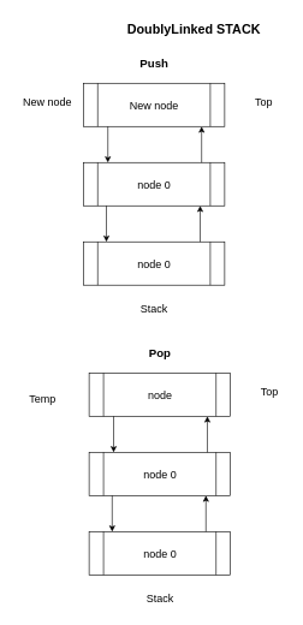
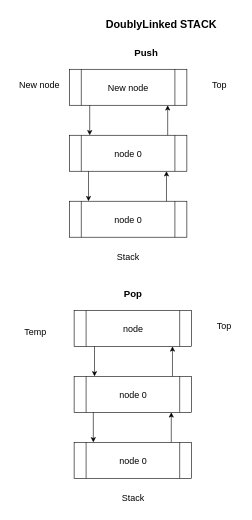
  <mxCell id="0" />
  <mxCell id="1" parent="0" />
  <mxCell id="2" value="DoublyLinked STACK" style="text;html=1;align=center;verticalAlign=middle;resizable=0;points=[];autosize=1;strokeColor=none;fillColor=none;fontSize=18;fontStyle=1" vertex="1" parent="1"><mxGeometry x="168" y="20" width="200" height="40" as="geometry" /></mxCell>
  <mxCell id="3" value="New node" style="shape=process;whiteSpace=wrap;html=1;backgroundOutline=1;fontSize=15;" vertex="1" parent="1"><mxGeometry x="115" y="115" width="196" height="60" as="geometry" /></mxCell>
  <mxCell id="4" value="node 0" style="shape=process;whiteSpace=wrap;html=1;backgroundOutline=1;fontSize=15;" vertex="1" parent="1"><mxGeometry x="115" y="225" width="196" height="60" as="geometry" /></mxCell>
  <mxCell id="5" value="node 0" style="shape=process;whiteSpace=wrap;html=1;backgroundOutline=1;fontSize=15;" vertex="1" parent="1"><mxGeometry x="115" y="335" width="196" height="60" as="geometry" /></mxCell>
  <mxCell id="6" value="" style="endArrow=classic;html=1;rounded=0;fontSize=15;" edge="1" parent="1"><mxGeometry width="50" height="50" relative="1" as="geometry"><mxPoint x="279" y="225" as="sourcePoint" /><mxPoint x="279" y="175" as="targetPoint" /></mxGeometry></mxCell>
  <mxCell id="7" value="" style="endArrow=classic;html=1;rounded=0;fontSize=15;" edge="1" parent="1"><mxGeometry width="50" height="50" relative="1" as="geometry"><mxPoint x="149" y="175" as="sourcePoint" /><mxPoint x="149" y="225" as="targetPoint" /></mxGeometry></mxCell>
  <mxCell id="8" value="" style="endArrow=classic;html=1;rounded=0;fontSize=15;" edge="1" parent="1"><mxGeometry width="50" height="50" relative="1" as="geometry"><mxPoint x="277" y="335" as="sourcePoint" /><mxPoint x="277" y="285" as="targetPoint" /></mxGeometry></mxCell>
  <mxCell id="9" value="" style="endArrow=classic;html=1;rounded=0;fontSize=15;" edge="1" parent="1"><mxGeometry width="50" height="50" relative="1" as="geometry"><mxPoint x="147" y="285" as="sourcePoint" /><mxPoint x="147" y="335" as="targetPoint" /></mxGeometry></mxCell>
  <mxCell id="10" value="Stack" style="text;html=1;align=center;verticalAlign=middle;resizable=0;points=[];autosize=1;strokeColor=none;fillColor=none;fontSize=15;" vertex="1" parent="1"><mxGeometry x="183" y="413" width="60" height="30" as="geometry" /></mxCell>
  <mxCell id="11" value="New node" style="text;html=1;align=center;verticalAlign=middle;resizable=0;points=[];autosize=1;strokeColor=none;fillColor=none;fontSize=15;" vertex="1" parent="1"><mxGeometry x="20" y="125" width="90" height="30" as="geometry" /></mxCell>
  <mxCell id="12" value="Top" style="text;html=1;align=center;verticalAlign=middle;resizable=0;points=[];autosize=1;strokeColor=none;fillColor=none;fontSize=15;" vertex="1" parent="1"><mxGeometry x="340" y="125" width="50" height="30" as="geometry" /></mxCell>
- <mxCell id="13" value="Push" style="text;html=1;align=center;verticalAlign=middle;resizable=0;points=[];autosize=1;strokeColor=none;fillColor=none;fontStyle=1;fontSize=16;" vertex="1" parent="1"><mxGeometry x="183" y="73" width="60" height="30" as="geometry" /></mxCell>
+ <mxCell id="13" value="Push" style="text;html=1;align=center;verticalAlign=middle;resizable=0;points=[];autosize=1;strokeColor=none;fillColor=none;fontStyle=1;fontSize=16;" vertex="1" parent="1"><mxGeometry x="213" y="73" width="60" height="30" as="geometry" /></mxCell>
  <mxCell id="14" value="node" style="shape=process;whiteSpace=wrap;html=1;backgroundOutline=1;fontSize=15;" vertex="1" parent="1"><mxGeometry x="123" y="517" width="196" height="60" as="geometry" /></mxCell>
  <mxCell id="15" value="node 0" style="shape=process;whiteSpace=wrap;html=1;backgroundOutline=1;fontSize=15;" vertex="1" parent="1"><mxGeometry x="123" y="627" width="196" height="60" as="geometry" /></mxCell>
  <mxCell id="16" value="node 0" style="shape=process;whiteSpace=wrap;html=1;backgroundOutline=1;fontSize=15;" vertex="1" parent="1"><mxGeometry x="123" y="737" width="196" height="60" as="geometry" /></mxCell>
  <mxCell id="17" value="" style="endArrow=classic;html=1;rounded=0;fontSize=15;" edge="1" parent="1"><mxGeometry width="50" height="50" relative="1" as="geometry"><mxPoint x="287" y="627" as="sourcePoint" /><mxPoint x="287" y="577" as="targetPoint" /></mxGeometry></mxCell>
  <mxCell id="18" value="" style="endArrow=classic;html=1;rounded=0;fontSize=15;" edge="1" parent="1"><mxGeometry width="50" height="50" relative="1" as="geometry"><mxPoint x="157" y="577" as="sourcePoint" /><mxPoint x="157" y="627" as="targetPoint" /></mxGeometry></mxCell>
  <mxCell id="19" value="" style="endArrow=classic;html=1;rounded=0;fontSize=15;" edge="1" parent="1"><mxGeometry width="50" height="50" relative="1" as="geometry"><mxPoint x="285" y="737" as="sourcePoint" /><mxPoint x="285" y="687" as="targetPoint" /></mxGeometry></mxCell>
  <mxCell id="20" value="" style="endArrow=classic;html=1;rounded=0;fontSize=15;" edge="1" parent="1"><mxGeometry width="50" height="50" relative="1" as="geometry"><mxPoint x="155" y="687" as="sourcePoint" /><mxPoint x="155" y="737" as="targetPoint" /></mxGeometry></mxCell>
  <mxCell id="21" value="Stack" style="text;html=1;align=center;verticalAlign=middle;resizable=0;points=[];autosize=1;strokeColor=none;fillColor=none;fontSize=15;" vertex="1" parent="1"><mxGeometry x="191" y="815" width="60" height="30" as="geometry" /></mxCell>
  <mxCell id="22" value="Temp" style="text;html=1;align=center;verticalAlign=middle;resizable=0;points=[];autosize=1;strokeColor=none;fillColor=none;fontSize=15;" vertex="1" parent="1"><mxGeometry x="28" y="537" width="60" height="30" as="geometry" /></mxCell>
  <mxCell id="23" value="Top" style="text;html=1;align=center;verticalAlign=middle;resizable=0;points=[];autosize=1;strokeColor=none;fillColor=none;fontSize=15;" vertex="1" parent="1"><mxGeometry x="348" y="527" width="50" height="30" as="geometry" /></mxCell>
  <mxCell id="24" value="Pop" style="text;html=1;align=center;verticalAlign=middle;resizable=0;points=[];autosize=1;strokeColor=none;fillColor=none;fontStyle=1;fontSize=16;" vertex="1" parent="1"><mxGeometry x="196" y="475" width="50" height="30" as="geometry" /></mxCell>
